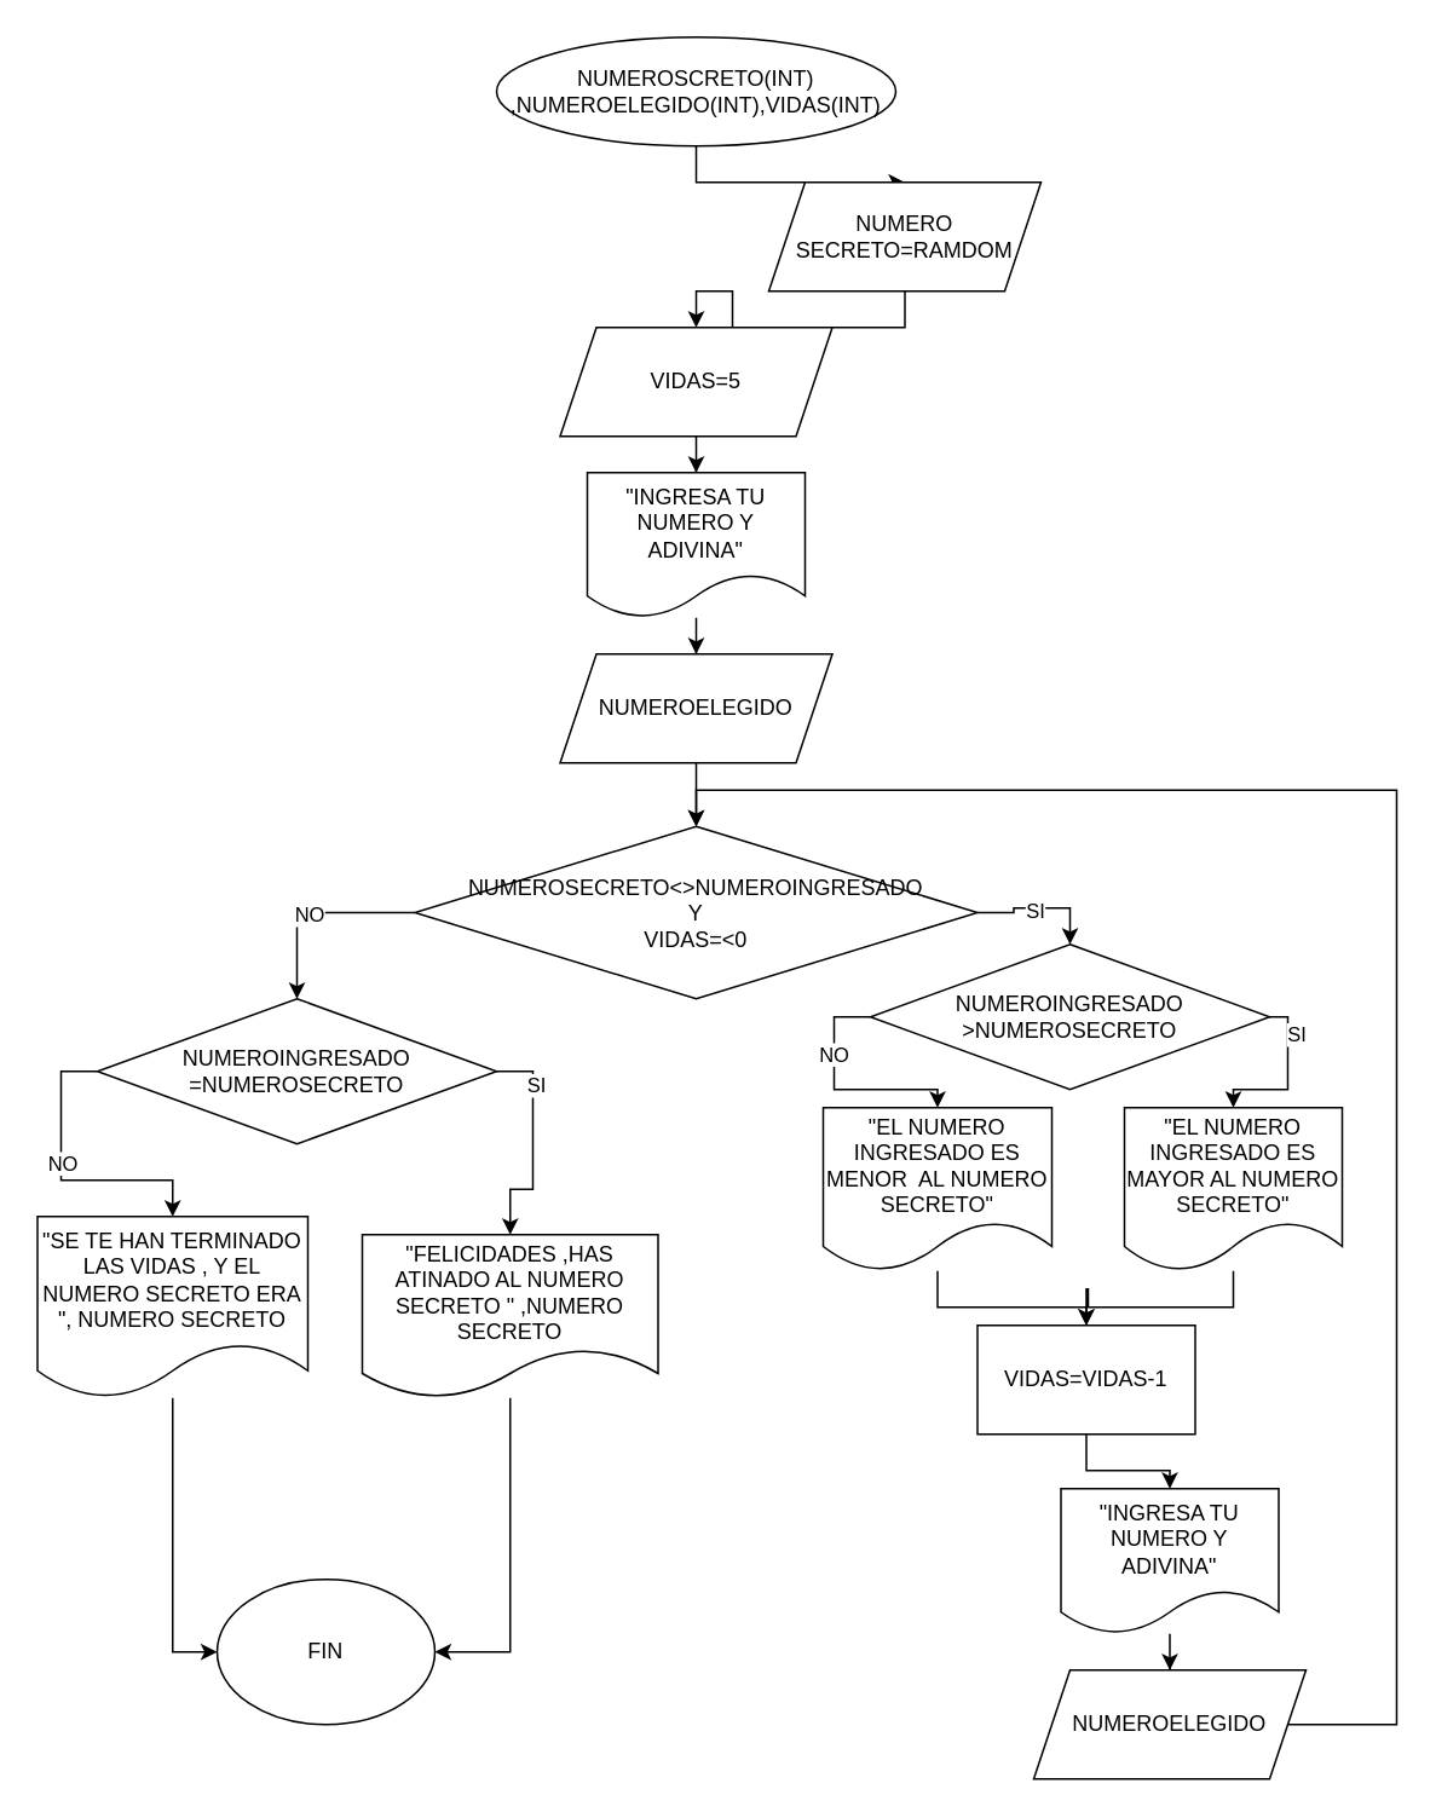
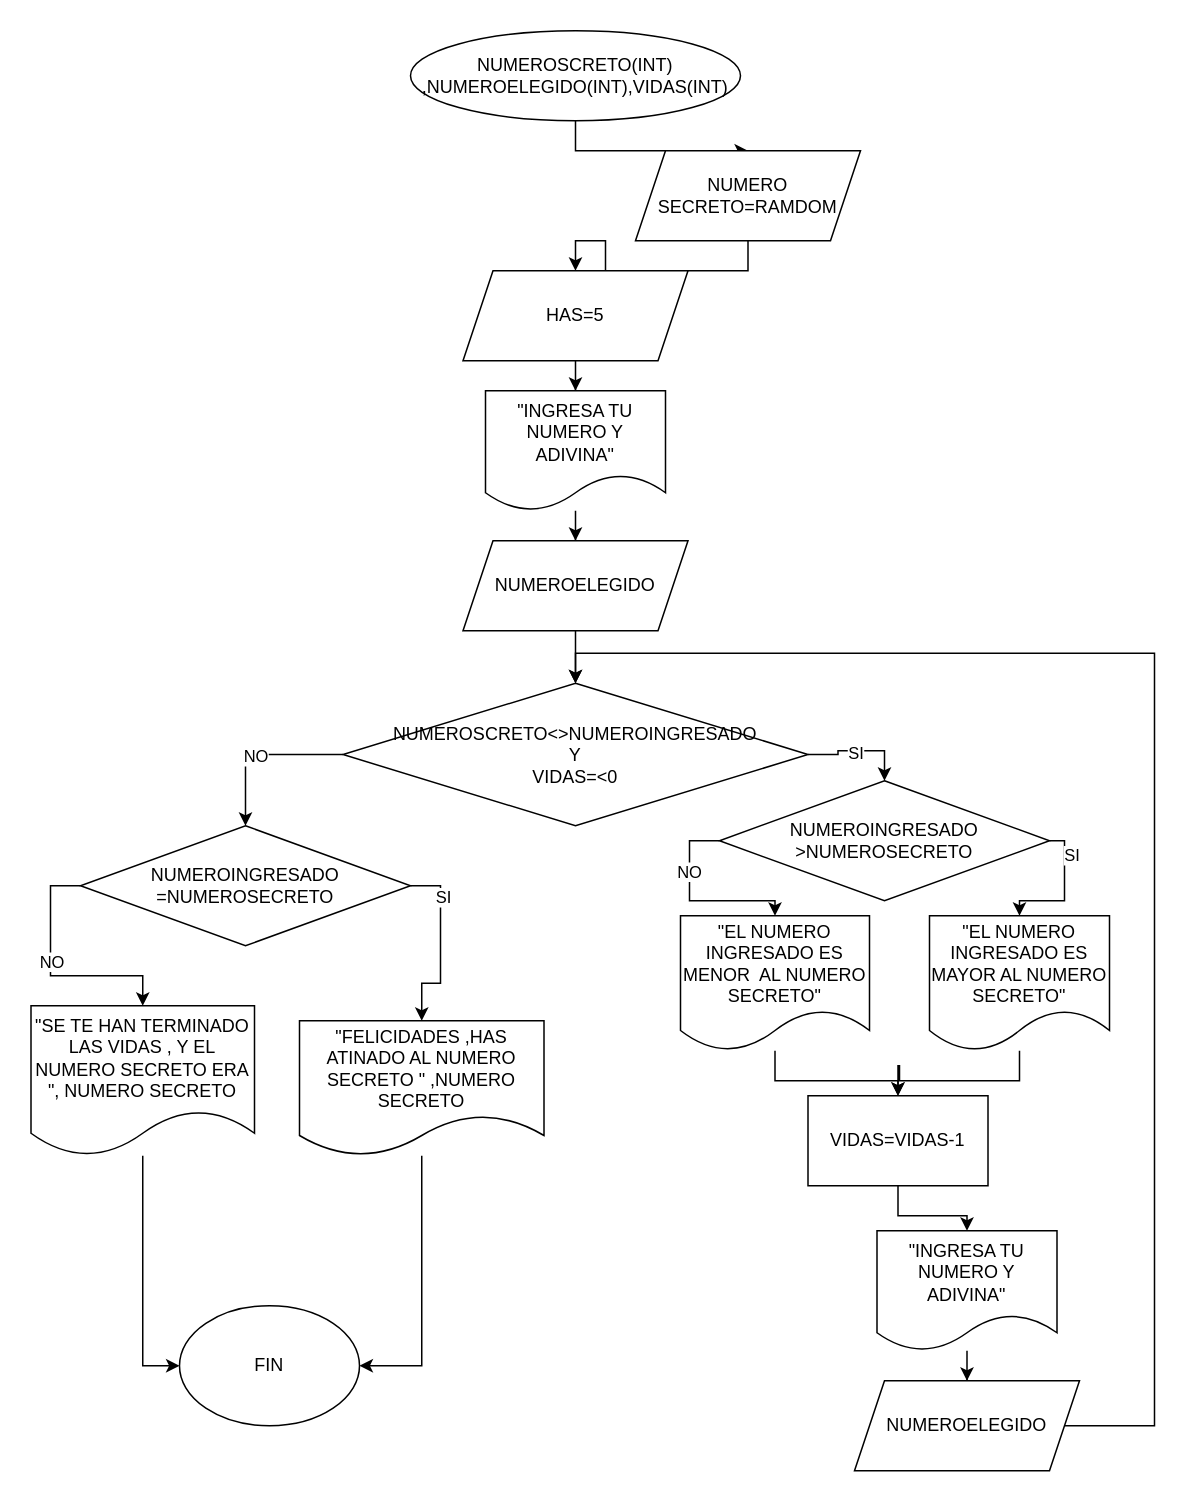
  <mxCell id="0" />
  <mxCell id="1" parent="0" />
  <mxCell id="2" style="edgeStyle=orthogonalEdgeStyle;rounded=0;orthogonalLoop=1;jettySize=auto;html=1;" edge="1" parent="1" source="3" target="5"><mxGeometry relative="1" as="geometry" /></mxCell>
  <mxCell id="3" value="NUMEROSCRETO(INT) ,NUMEROELEGIDO(INT),VIDAS(INT)" style="ellipse;whiteSpace=wrap;html=1;" vertex="1" parent="1"><mxGeometry x="273" y="20" width="220" height="60" as="geometry" /></mxCell>
  <mxCell id="4" style="edgeStyle=orthogonalEdgeStyle;rounded=0;orthogonalLoop=1;jettySize=auto;html=1;" edge="1" parent="1" source="5" target="7"><mxGeometry relative="1" as="geometry" /></mxCell>
  <mxCell id="5" value="NUMERO SECRETO=RAMDOM" style="shape=parallelogram;perimeter=parallelogramPerimeter;whiteSpace=wrap;html=1;fixedSize=1;" vertex="1" parent="1"><mxGeometry x="423" y="100" width="150" height="60" as="geometry" /></mxCell>
  <mxCell id="6" style="edgeStyle=orthogonalEdgeStyle;rounded=0;orthogonalLoop=1;jettySize=auto;html=1;entryX=0.5;entryY=0;entryDx=0;entryDy=0;" edge="1" parent="1" source="7" target="9"><mxGeometry relative="1" as="geometry" /></mxCell>
- <mxCell id="7" value="VIDAS=5" style="shape=parallelogram;perimeter=parallelogramPerimeter;whiteSpace=wrap;html=1;fixedSize=1;" vertex="1" parent="1"><mxGeometry x="308" y="180" width="150" height="60" as="geometry" /></mxCell>
+ <mxCell id="7" value="HAS=5" style="shape=parallelogram;perimeter=parallelogramPerimeter;whiteSpace=wrap;html=1;fixedSize=1;" vertex="1" parent="1"><mxGeometry x="308" y="180" width="150" height="60" as="geometry" /></mxCell>
  <mxCell id="8" style="edgeStyle=orthogonalEdgeStyle;rounded=0;orthogonalLoop=1;jettySize=auto;html=1;entryX=0.5;entryY=0;entryDx=0;entryDy=0;" edge="1" parent="1" source="9" target="11"><mxGeometry relative="1" as="geometry" /></mxCell>
  <mxCell id="9" value="&quot;INGRESA TU NUMERO Y ADIVINA&quot;" style="shape=document;whiteSpace=wrap;html=1;boundedLbl=1;" vertex="1" parent="1"><mxGeometry x="323" y="260" width="120" height="80" as="geometry" /></mxCell>
  <mxCell id="10" style="edgeStyle=orthogonalEdgeStyle;rounded=0;orthogonalLoop=1;jettySize=auto;html=1;entryX=0.5;entryY=0;entryDx=0;entryDy=0;" edge="1" parent="1" source="11" target="16"><mxGeometry relative="1" as="geometry" /></mxCell>
  <mxCell id="11" value="NUMEROELEGIDO" style="shape=parallelogram;perimeter=parallelogramPerimeter;whiteSpace=wrap;html=1;fixedSize=1;" vertex="1" parent="1"><mxGeometry x="308" y="360" width="150" height="60" as="geometry" /></mxCell>
  <mxCell id="12" style="edgeStyle=orthogonalEdgeStyle;rounded=0;orthogonalLoop=1;jettySize=auto;html=1;entryX=0.5;entryY=0;entryDx=0;entryDy=0;exitX=1;exitY=0.5;exitDx=0;exitDy=0;" edge="1" parent="1" source="16" target="21"><mxGeometry relative="1" as="geometry" /></mxCell>
  <mxCell id="13" value="SI" style="edgeLabel;html=1;align=center;verticalAlign=middle;resizable=0;points=[];" vertex="1" connectable="0" parent="12"><mxGeometry x="-0.062" relative="1" as="geometry"><mxPoint y="1" as="offset" /></mxGeometry></mxCell>
  <mxCell id="14" style="edgeStyle=orthogonalEdgeStyle;rounded=0;orthogonalLoop=1;jettySize=auto;html=1;entryX=0.5;entryY=0;entryDx=0;entryDy=0;exitX=0;exitY=0.5;exitDx=0;exitDy=0;" edge="1" parent="1" source="16" target="36"><mxGeometry relative="1" as="geometry" /></mxCell>
  <mxCell id="15" value="NO" style="edgeLabel;html=1;align=center;verticalAlign=middle;resizable=0;points=[];" vertex="1" connectable="0" parent="14"><mxGeometry x="0.041" y="1" relative="1" as="geometry"><mxPoint as="offset" /></mxGeometry></mxCell>
- <mxCell id="16" value="NUMEROSECRETO&amp;lt;&amp;gt;NUMEROINGRESADO&lt;br&gt;Y&lt;br&gt;VIDAS=&amp;lt;0" style="rhombus;whiteSpace=wrap;html=1;" vertex="1" parent="1"><mxGeometry x="228" y="455" width="310" height="95" as="geometry" /></mxCell>
+ <mxCell id="16" value="NUMEROSCRETO&amp;lt;&amp;gt;NUMEROINGRESADO&lt;br&gt;Y&lt;br&gt;VIDAS=&amp;lt;0" style="rhombus;whiteSpace=wrap;html=1;" vertex="1" parent="1"><mxGeometry x="228" y="455" width="310" height="95" as="geometry" /></mxCell>
  <mxCell id="17" style="edgeStyle=orthogonalEdgeStyle;rounded=0;orthogonalLoop=1;jettySize=auto;html=1;exitX=1;exitY=0.5;exitDx=0;exitDy=0;entryX=0.5;entryY=0;entryDx=0;entryDy=0;" edge="1" parent="1" source="21" target="23"><mxGeometry relative="1" as="geometry"><mxPoint x="709" y="600" as="targetPoint" /><Array as="points"><mxPoint x="709" y="560" /><mxPoint x="709" y="600" /><mxPoint x="679" y="600" /></Array></mxGeometry></mxCell>
  <mxCell id="18" value="SI" style="edgeLabel;html=1;align=center;verticalAlign=middle;resizable=0;points=[];" vertex="1" connectable="0" parent="17"><mxGeometry x="-0.575" y="4" relative="1" as="geometry"><mxPoint as="offset" /></mxGeometry></mxCell>
  <mxCell id="19" style="edgeStyle=orthogonalEdgeStyle;rounded=0;orthogonalLoop=1;jettySize=auto;html=1;entryX=0.5;entryY=0;entryDx=0;entryDy=0;exitX=0;exitY=0.5;exitDx=0;exitDy=0;" edge="1" parent="1" source="21" target="25"><mxGeometry relative="1" as="geometry"><Array as="points"><mxPoint x="459" y="560" /><mxPoint x="459" y="600" /><mxPoint x="516" y="600" /></Array></mxGeometry></mxCell>
  <mxCell id="20" value="NO" style="edgeLabel;html=1;align=center;verticalAlign=middle;resizable=0;points=[];" vertex="1" connectable="0" parent="19"><mxGeometry x="-0.376" y="-1" relative="1" as="geometry"><mxPoint as="offset" /></mxGeometry></mxCell>
  <mxCell id="21" value="NUMEROINGRESADO &amp;gt;NUMEROSECRETO" style="rhombus;whiteSpace=wrap;html=1;" vertex="1" parent="1"><mxGeometry x="479" y="520" width="220" height="80" as="geometry" /></mxCell>
  <mxCell id="22" style="edgeStyle=orthogonalEdgeStyle;rounded=0;orthogonalLoop=1;jettySize=auto;html=1;entryX=0.5;entryY=0;entryDx=0;entryDy=0;" edge="1" parent="1" source="23" target="27"><mxGeometry relative="1" as="geometry" /></mxCell>
  <mxCell id="23" value="&quot;EL NUMERO INGRESADO ES MAYOR AL NUMERO SECRETO&quot;" style="shape=document;whiteSpace=wrap;html=1;boundedLbl=1;" vertex="1" parent="1"><mxGeometry x="619" y="610" width="120" height="90" as="geometry" /></mxCell>
  <mxCell id="24" style="edgeStyle=orthogonalEdgeStyle;rounded=0;orthogonalLoop=1;jettySize=auto;html=1;entryX=0.5;entryY=0;entryDx=0;entryDy=0;" edge="1" parent="1" source="25" target="27"><mxGeometry relative="1" as="geometry" /></mxCell>
  <mxCell id="25" value="&quot;EL NUMERO INGRESADO ES MENOR&amp;nbsp; AL NUMERO SECRETO&quot;" style="shape=document;whiteSpace=wrap;html=1;boundedLbl=1;" vertex="1" parent="1"><mxGeometry x="453" y="610" width="126" height="90" as="geometry" /></mxCell>
  <mxCell id="26" value="" style="edgeStyle=orthogonalEdgeStyle;rounded=0;orthogonalLoop=1;jettySize=auto;html=1;" edge="1" parent="1" source="27" target="29"><mxGeometry relative="1" as="geometry" /></mxCell>
  <mxCell id="27" value="VIDAS=VIDAS-1" style="rounded=0;whiteSpace=wrap;html=1;" vertex="1" parent="1"><mxGeometry x="538" y="730" width="120" height="60" as="geometry" /></mxCell>
  <mxCell id="28" style="edgeStyle=orthogonalEdgeStyle;rounded=0;orthogonalLoop=1;jettySize=auto;html=1;entryX=0.5;entryY=0;entryDx=0;entryDy=0;" edge="1" parent="1" source="29" target="31"><mxGeometry relative="1" as="geometry" /></mxCell>
  <mxCell id="29" value="&quot;INGRESA TU NUMERO Y ADIVINA&quot;" style="shape=document;whiteSpace=wrap;html=1;boundedLbl=1;" vertex="1" parent="1"><mxGeometry x="584" y="820" width="120" height="80" as="geometry" /></mxCell>
  <mxCell id="30" style="edgeStyle=orthogonalEdgeStyle;rounded=0;orthogonalLoop=1;jettySize=auto;html=1;entryX=0.5;entryY=0;entryDx=0;entryDy=0;" edge="1" parent="1" source="31" target="16"><mxGeometry relative="1" as="geometry"><Array as="points"><mxPoint x="769" y="950" /><mxPoint x="769" y="435" /><mxPoint x="383" y="435" /></Array></mxGeometry></mxCell>
  <mxCell id="31" value="NUMEROELEGIDO" style="shape=parallelogram;perimeter=parallelogramPerimeter;whiteSpace=wrap;html=1;fixedSize=1;" vertex="1" parent="1"><mxGeometry x="569" y="920" width="150" height="60" as="geometry" /></mxCell>
  <mxCell id="32" style="edgeStyle=orthogonalEdgeStyle;rounded=0;orthogonalLoop=1;jettySize=auto;html=1;entryX=0.5;entryY=0;entryDx=0;entryDy=0;exitX=0;exitY=0.5;exitDx=0;exitDy=0;" edge="1" parent="1" source="36" target="40"><mxGeometry relative="1" as="geometry" /></mxCell>
  <mxCell id="33" value="NO" style="edgeLabel;html=1;align=center;verticalAlign=middle;resizable=0;points=[];" vertex="1" connectable="0" parent="32"><mxGeometry x="-0.133" relative="1" as="geometry"><mxPoint as="offset" /></mxGeometry></mxCell>
  <mxCell id="34" style="edgeStyle=orthogonalEdgeStyle;rounded=0;orthogonalLoop=1;jettySize=auto;html=1;entryX=0.5;entryY=0;entryDx=0;entryDy=0;exitX=1;exitY=0.5;exitDx=0;exitDy=0;" edge="1" parent="1" source="36" target="38"><mxGeometry relative="1" as="geometry" /></mxCell>
  <mxCell id="35" value="SI" style="edgeLabel;html=1;align=center;verticalAlign=middle;resizable=0;points=[];" vertex="1" connectable="0" parent="34"><mxGeometry x="-0.565" y="1" relative="1" as="geometry"><mxPoint as="offset" /></mxGeometry></mxCell>
  <mxCell id="36" value="NUMEROINGRESADO =NUMEROSECRETO" style="rhombus;whiteSpace=wrap;html=1;" vertex="1" parent="1"><mxGeometry x="53" y="550" width="220" height="80" as="geometry" /></mxCell>
  <mxCell id="37" style="edgeStyle=orthogonalEdgeStyle;rounded=0;orthogonalLoop=1;jettySize=auto;html=1;entryX=1;entryY=0.5;entryDx=0;entryDy=0;" edge="1" parent="1" source="38" target="41"><mxGeometry relative="1" as="geometry" /></mxCell>
  <mxCell id="38" value="&quot;FELICIDADES ,HAS ATINADO AL NUMERO SECRETO &quot; ,NUMERO SECRETO" style="shape=document;whiteSpace=wrap;html=1;boundedLbl=1;" vertex="1" parent="1"><mxGeometry x="199" y="680" width="163" height="90" as="geometry" /></mxCell>
  <mxCell id="39" style="edgeStyle=orthogonalEdgeStyle;rounded=0;orthogonalLoop=1;jettySize=auto;html=1;entryX=0;entryY=0.5;entryDx=0;entryDy=0;" edge="1" parent="1" source="40" target="41"><mxGeometry relative="1" as="geometry" /></mxCell>
  <mxCell id="40" value="&quot;SE TE HAN TERMINADO LAS VIDAS , Y EL NUMERO SECRETO ERA &quot;, NUMERO SECRETO" style="shape=document;whiteSpace=wrap;html=1;boundedLbl=1;" vertex="1" parent="1"><mxGeometry x="20" y="670" width="149" height="100" as="geometry" /></mxCell>
  <mxCell id="41" value="FIN&lt;br&gt;" style="ellipse;whiteSpace=wrap;html=1;" vertex="1" parent="1"><mxGeometry x="119" y="870" width="120" height="80" as="geometry" /></mxCell>
